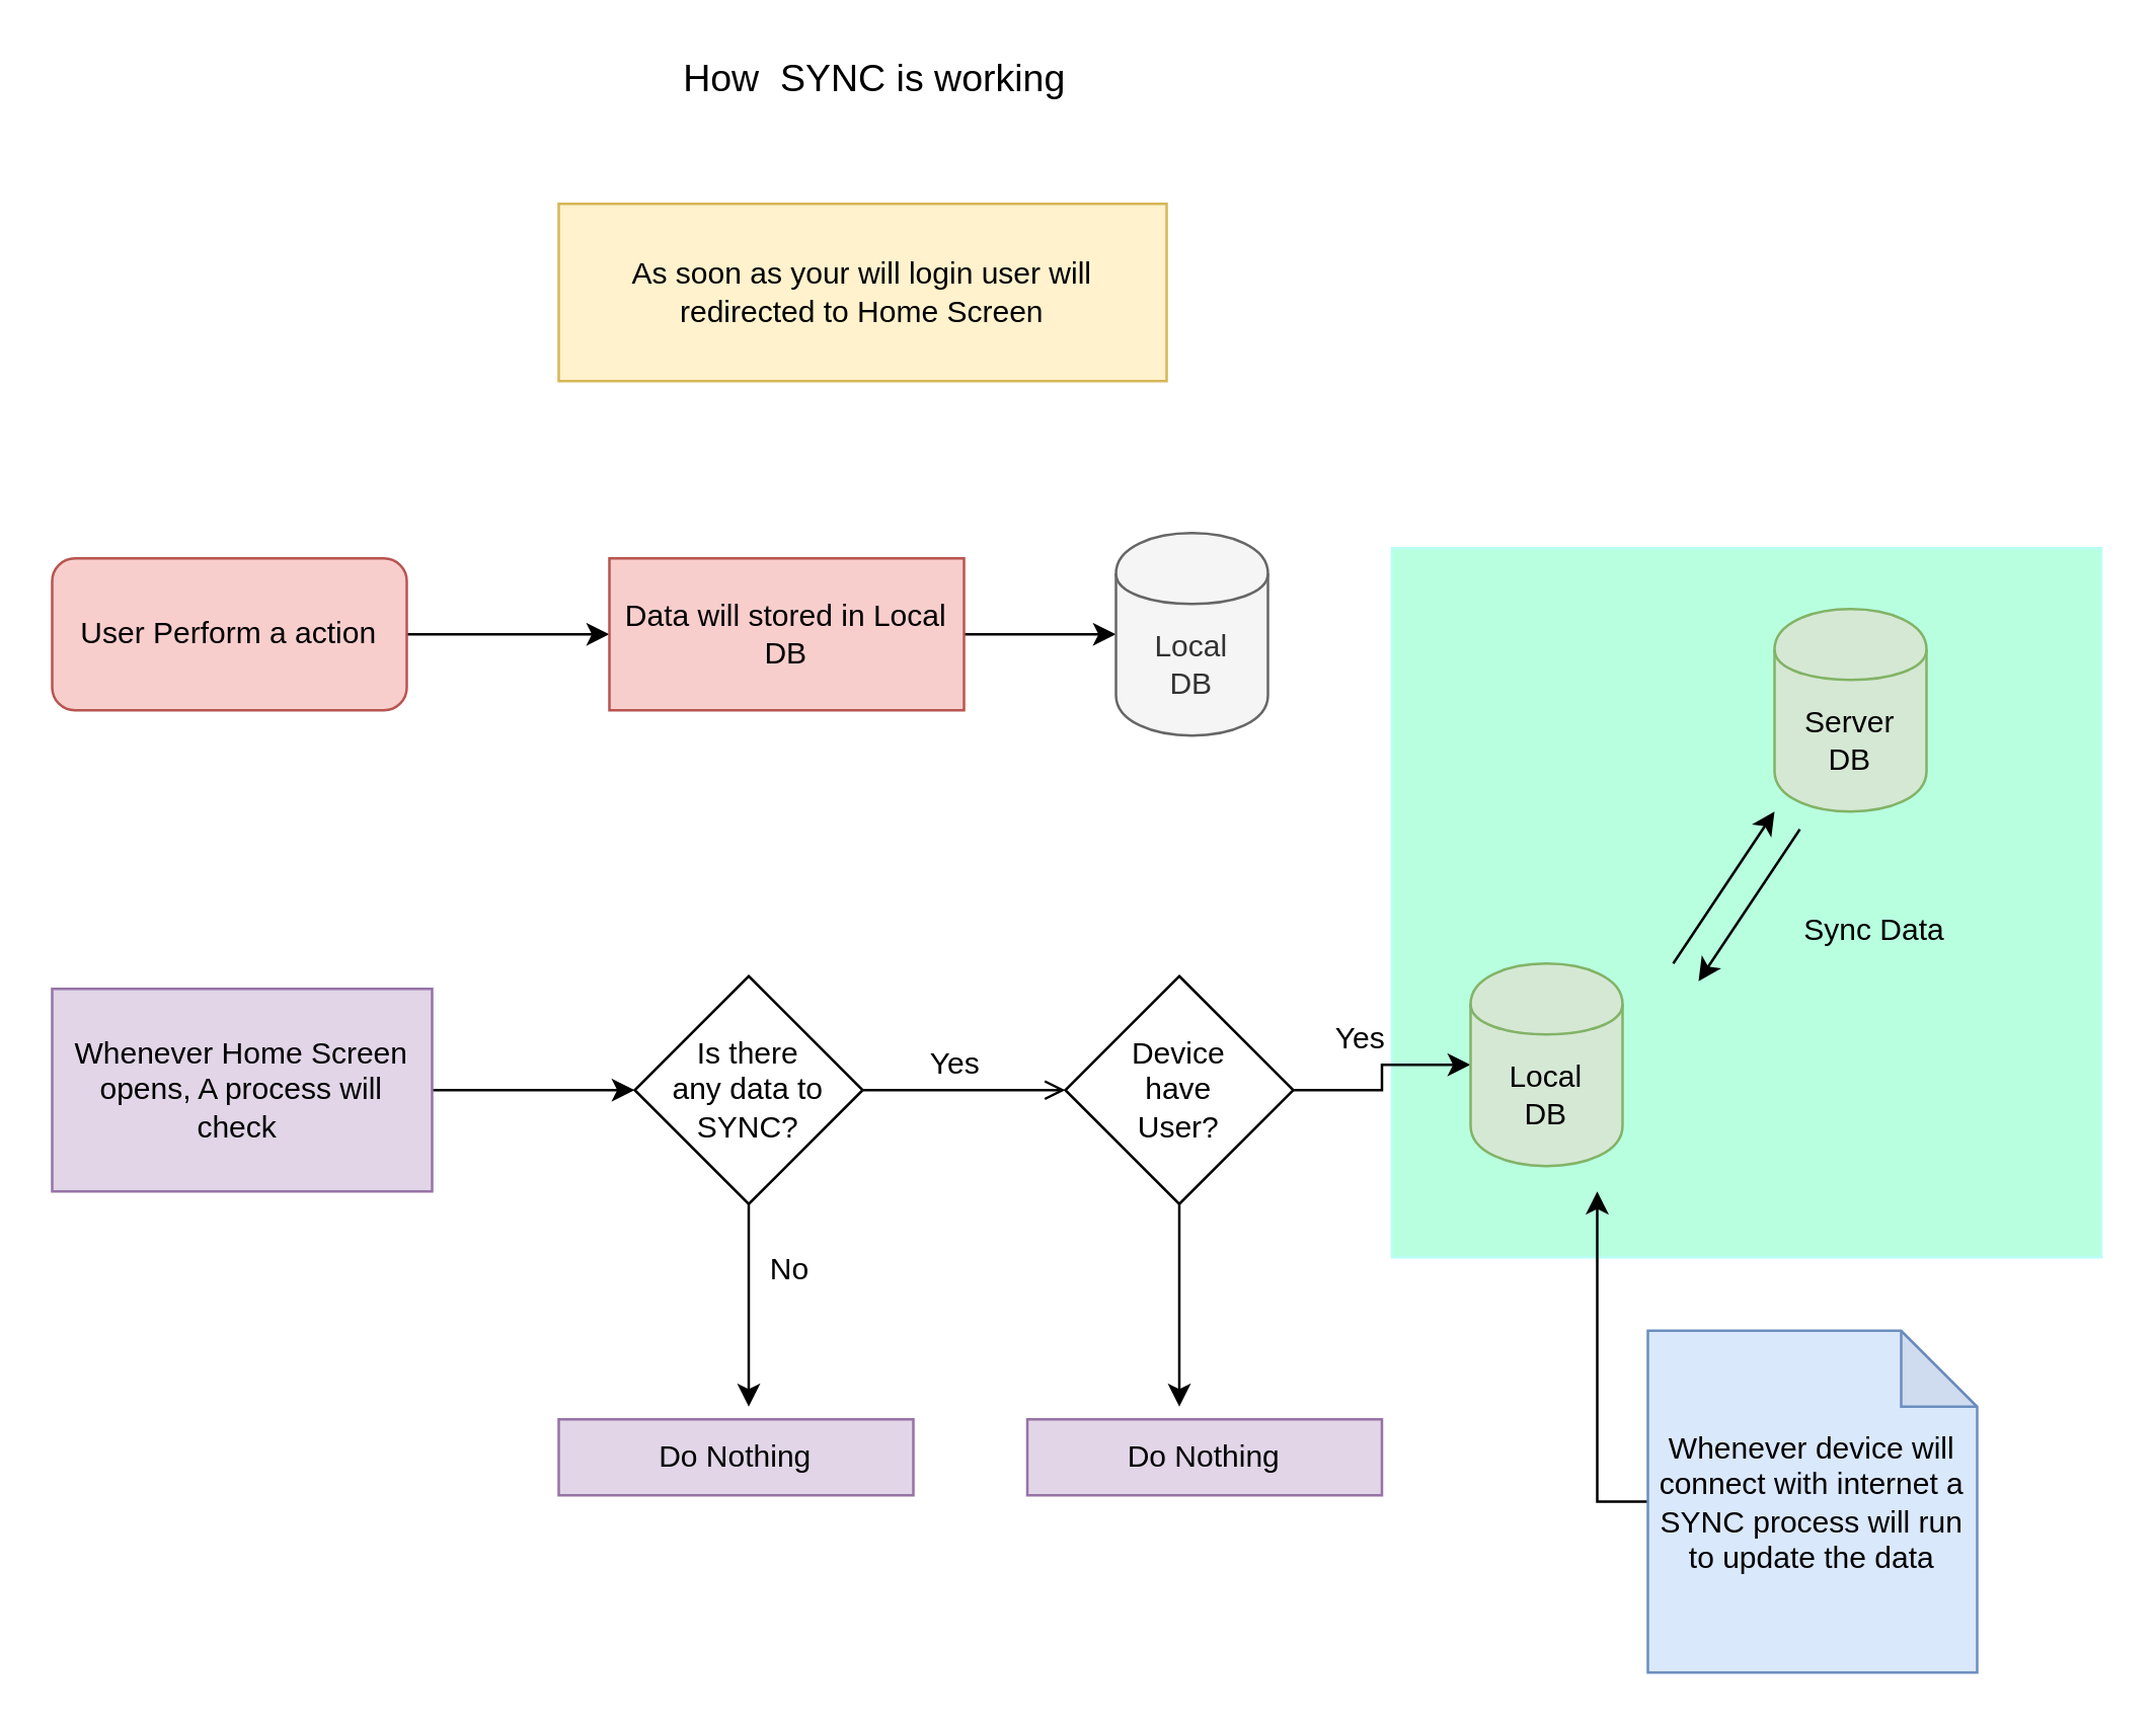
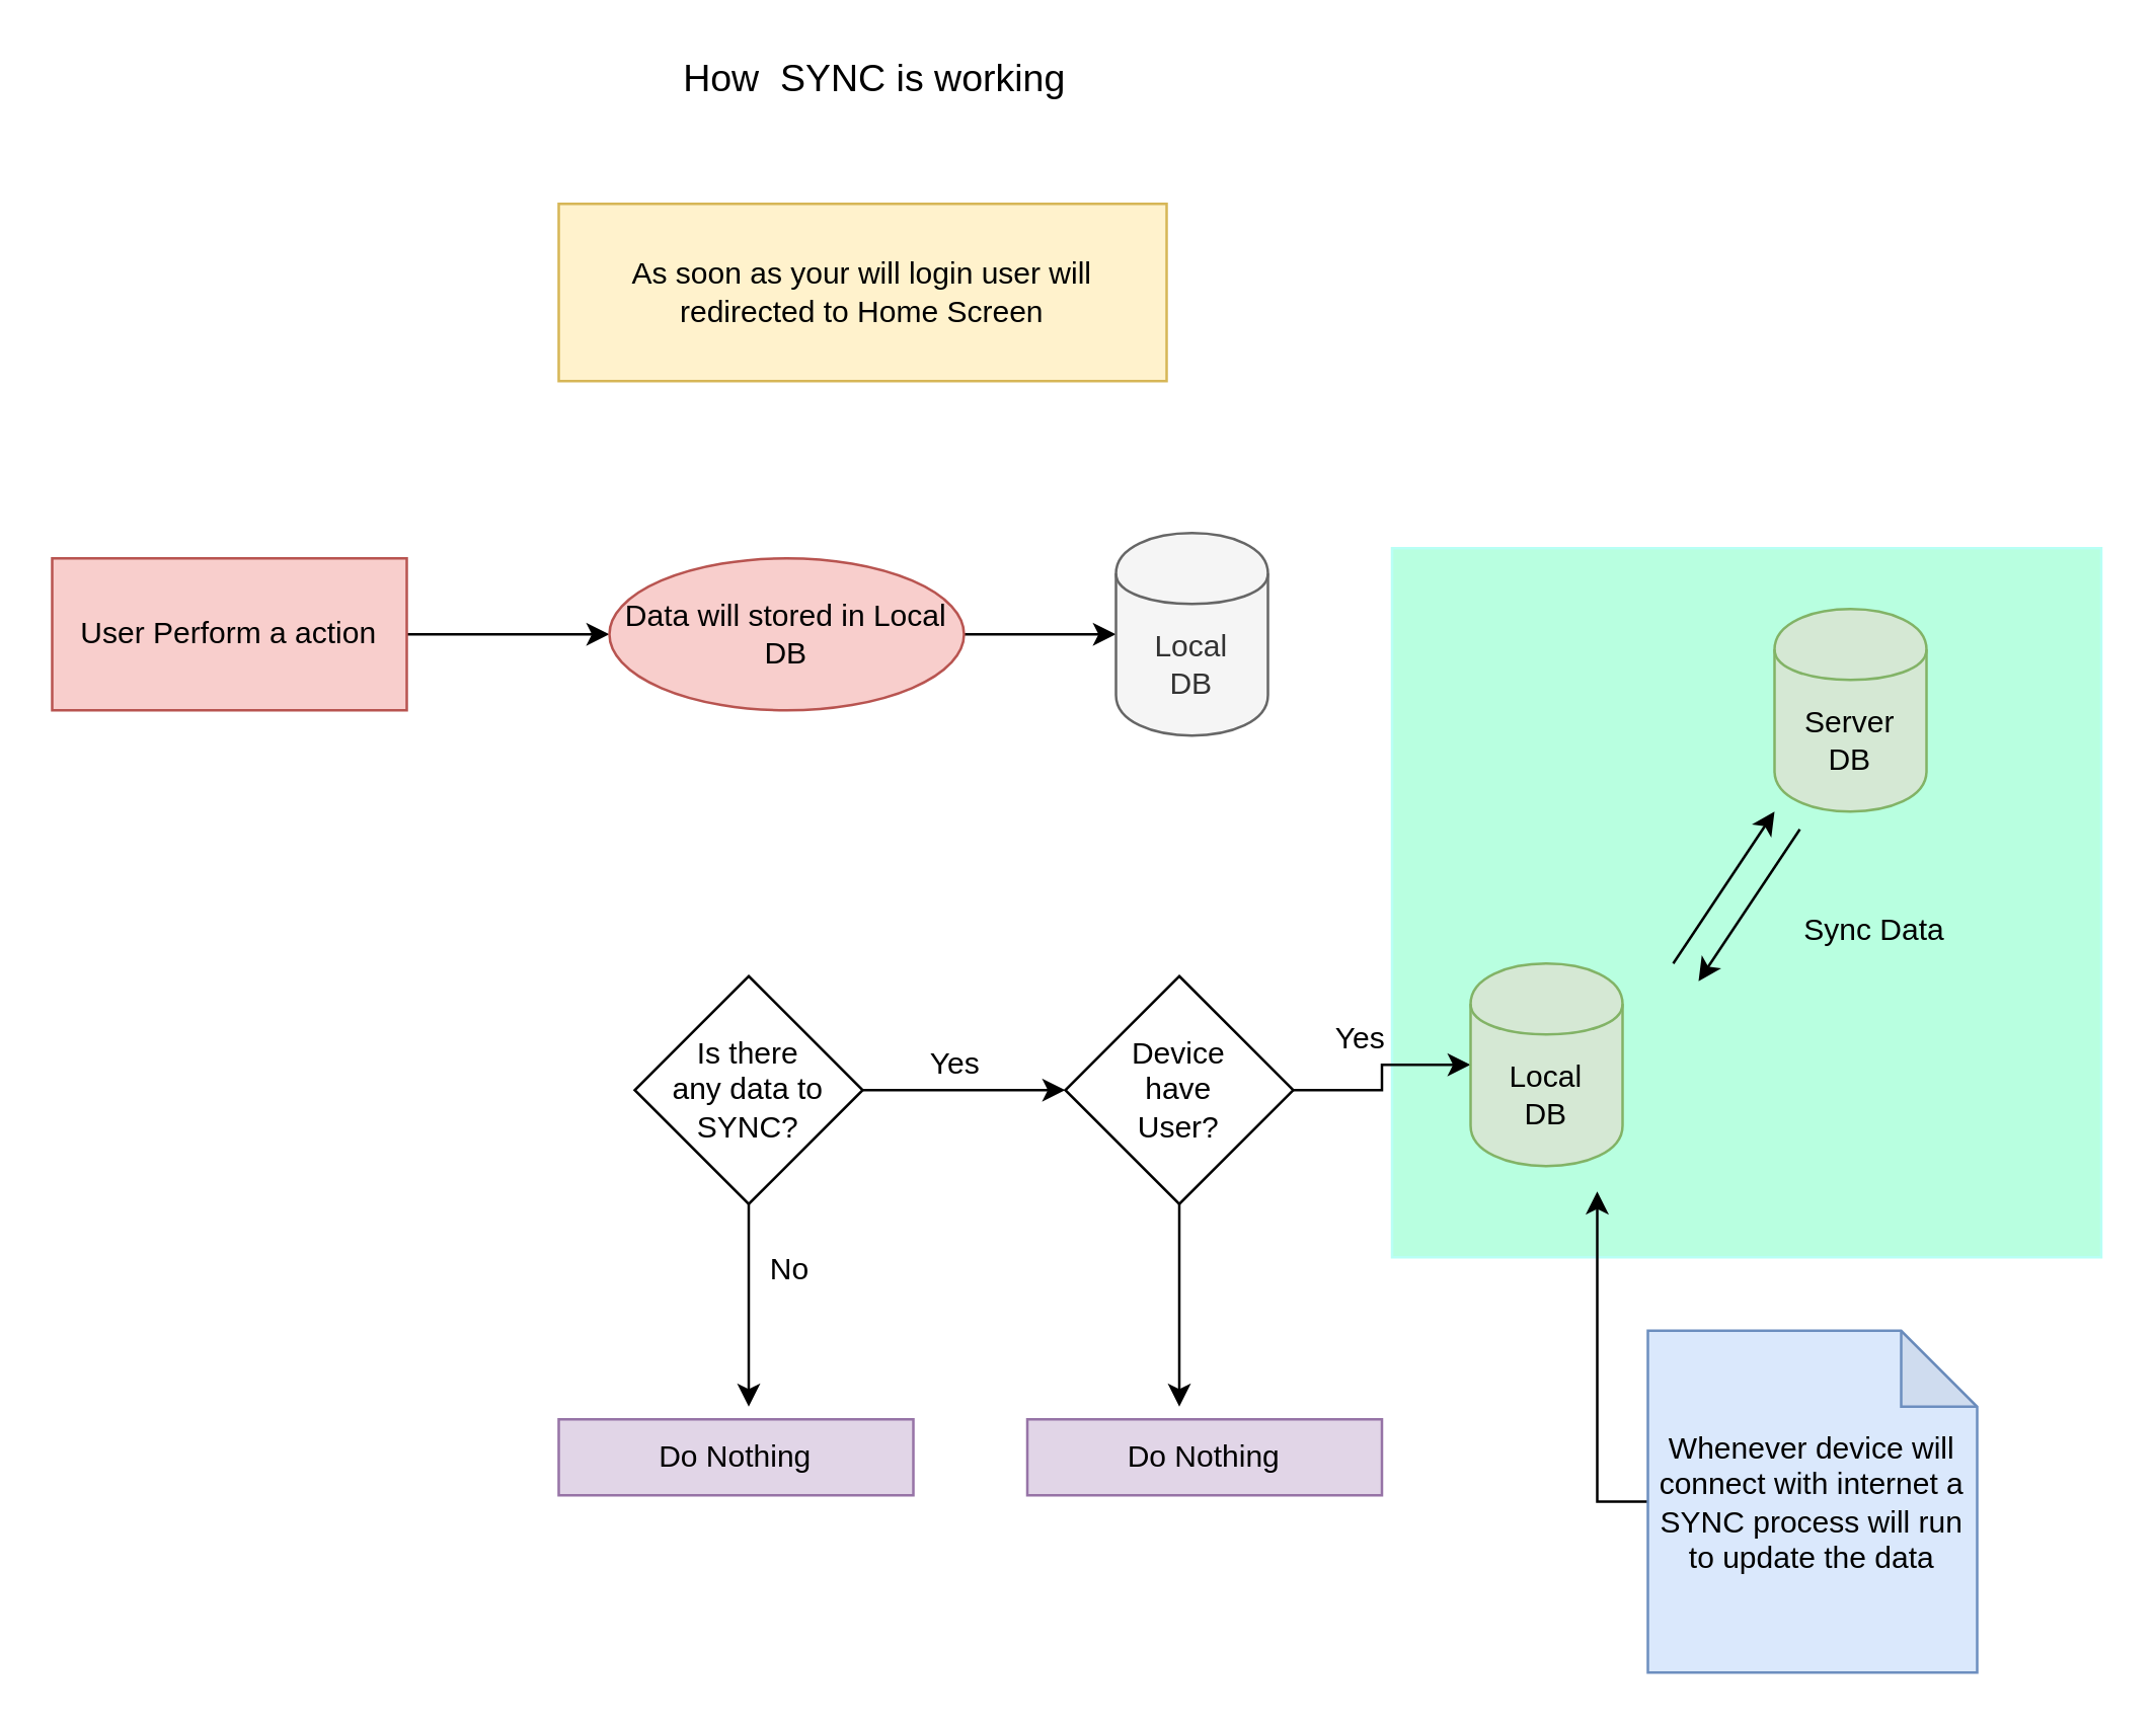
  <mxCell id="0" />
  <mxCell id="1" parent="0" />
  <mxCell id="2" value="" style="whiteSpace=wrap;html=1;aspect=fixed;strokeColor=#B8FFF5;fillColor=#B8FFE0;" vertex="1" parent="1"><mxGeometry x="549" y="216" width="280" height="280" as="geometry" /></mxCell>
  <mxCell id="3" value="As soon as your will login user will redirected to Home Screen" style="rounded=0;whiteSpace=wrap;html=1;fillColor=#fff2cc;strokeColor=#d6b656;" vertex="1" parent="1"><mxGeometry x="220" y="80" width="240" height="70" as="geometry" /></mxCell>
  <mxCell id="4" value="&lt;font style=&quot;font-size: 15px&quot;&gt;How &amp;nbsp;SYNC is working&lt;/font&gt;" style="text;html=1;strokeColor=none;fillColor=none;align=center;verticalAlign=middle;whiteSpace=wrap;rounded=0;" vertex="1" parent="1"><mxGeometry x="180" y="20" width="330" height="20" as="geometry" /></mxCell>
  <mxCell id="5" value="" style="edgeStyle=orthogonalEdgeStyle;rounded=0;orthogonalLoop=1;jettySize=auto;html=1;" edge="1" parent="1" source="6" target="8"><mxGeometry relative="1" as="geometry" /></mxCell>
- <mxCell id="6" value="User Perform a action" style="whiteSpace=wrap;html=1;fillColor=#f8cecc;strokeColor=#b85450;rounded=1;" vertex="1" parent="1"><mxGeometry x="20" y="220" width="140" height="60" as="geometry" /></mxCell>
+ <mxCell id="6" value="User Perform a action" style="rounded=0;whiteSpace=wrap;html=1;fillColor=#f8cecc;strokeColor=#b85450;" vertex="1" parent="1"><mxGeometry x="20" y="220" width="140" height="60" as="geometry" /></mxCell>
  <mxCell id="7" value="" style="edgeStyle=orthogonalEdgeStyle;rounded=0;orthogonalLoop=1;jettySize=auto;html=1;" edge="1" parent="1" source="8" target="19"><mxGeometry relative="1" as="geometry" /></mxCell>
- <mxCell id="8" value="Data will stored in Local DB" style="rounded=0;whiteSpace=wrap;html=1;fillColor=#f8cecc;strokeColor=#b85450;" vertex="1" parent="1"><mxGeometry x="240" y="220" width="140" height="60" as="geometry" /></mxCell>
- <mxCell id="9" value="" style="edgeStyle=orthogonalEdgeStyle;rounded=0;orthogonalLoop=1;jettySize=auto;html=1;" edge="1" parent="1" source="10" target="14"><mxGeometry relative="1" as="geometry" /></mxCell>
- <mxCell id="10" value="Whenever Home Screen opens, A process will check&amp;nbsp;" style="rounded=0;whiteSpace=wrap;html=1;fillColor=#e1d5e7;strokeColor=#9673a6;" vertex="1" parent="1"><mxGeometry x="20" y="390" width="150" height="80" as="geometry" /></mxCell>
- <mxCell id="11" value="" style="edgeStyle=orthogonalEdgeStyle;rounded=0;orthogonalLoop=1;jettySize=auto;html=1;endArrow=open;" edge="1" parent="1" source="14" target="15"><mxGeometry relative="1" as="geometry" /></mxCell>
+ <mxCell id="8" value="Data will stored in Local DB" style="ellipse;whiteSpace=wrap;html=1;fillColor=#f8cecc;strokeColor=#b85450;" vertex="1" parent="1"><mxGeometry x="240" y="220" width="140" height="60" as="geometry" /></mxCell>
+ <mxCell id="11" value="" style="edgeStyle=orthogonalEdgeStyle;rounded=0;orthogonalLoop=1;jettySize=auto;html=1;" edge="1" parent="1" source="14" target="15"><mxGeometry relative="1" as="geometry" /></mxCell>
  <mxCell id="12" value="" style="edgeStyle=orthogonalEdgeStyle;rounded=0;orthogonalLoop=1;jettySize=auto;html=1;" edge="1" parent="1" source="14"><mxGeometry relative="1" as="geometry"><mxPoint x="295" y="555" as="targetPoint" /></mxGeometry></mxCell>
  <mxCell id="13" value="No" style="text;html=1;resizable=0;points=[];align=center;verticalAlign=middle;labelBackgroundColor=#ffffff;" vertex="1" connectable="0" parent="12"><mxGeometry x="-0.275" y="-4" relative="1" as="geometry"><mxPoint x="19" y="-4" as="offset" /></mxGeometry></mxCell>
  <mxCell id="14" value="&lt;span style=&quot;white-space: normal&quot;&gt;Is there &lt;br&gt;any data to &lt;br&gt;SYNC?&lt;/span&gt;" style="rhombus;whiteSpace=wrap;html=1;" vertex="1" parent="1"><mxGeometry x="250" y="385" width="90" height="90" as="geometry" /></mxCell>
  <mxCell id="15" value="Device &lt;br&gt;have &lt;br&gt;User?" style="rhombus;whiteSpace=wrap;html=1;" vertex="1" parent="1"><mxGeometry x="420" y="385" width="90" height="90" as="geometry" /></mxCell>
  <mxCell id="16" value="Do Nothing" style="rounded=0;whiteSpace=wrap;html=1;fillColor=#e1d5e7;strokeColor=#9673a6;" vertex="1" parent="1"><mxGeometry x="220" y="560" width="140" height="30" as="geometry" /></mxCell>
  <mxCell id="17" value="Yes" style="text;html=1;resizable=0;points=[];autosize=1;align=left;verticalAlign=top;spacingTop=-4;" vertex="1" parent="1"><mxGeometry x="365" y="410" width="40" height="20" as="geometry" /></mxCell>
  <mxCell id="18" value="Do Nothing" style="rounded=0;whiteSpace=wrap;html=1;fillColor=#e1d5e7;strokeColor=#9673a6;" vertex="1" parent="1"><mxGeometry x="405" y="560" width="140" height="30" as="geometry" /></mxCell>
  <mxCell id="19" value="Local&lt;br&gt;DB" style="shape=cylinder;whiteSpace=wrap;html=1;boundedLbl=1;backgroundOutline=1;fillColor=#f5f5f5;strokeColor=#666666;fontColor=#333333;" vertex="1" parent="1"><mxGeometry x="440" y="210" width="60" height="80" as="geometry" /></mxCell>
  <mxCell id="20" value="" style="edgeStyle=orthogonalEdgeStyle;rounded=0;orthogonalLoop=1;jettySize=auto;html=1;" edge="1" parent="1" source="15"><mxGeometry relative="1" as="geometry"><mxPoint x="465" y="555" as="targetPoint" /></mxGeometry></mxCell>
  <mxCell id="21" value="" style="edgeStyle=orthogonalEdgeStyle;rounded=0;orthogonalLoop=1;jettySize=auto;html=1;" edge="1" parent="1" source="15" target="23"><mxGeometry relative="1" as="geometry" /></mxCell>
  <mxCell id="22" value="Server&lt;br&gt;DB" style="shape=cylinder;whiteSpace=wrap;html=1;boundedLbl=1;backgroundOutline=1;fillColor=#d5e8d4;strokeColor=#82b366;" vertex="1" parent="1"><mxGeometry x="700" y="240" width="60" height="80" as="geometry" /></mxCell>
  <mxCell id="23" value="Local&lt;br&gt;DB" style="shape=cylinder;whiteSpace=wrap;html=1;boundedLbl=1;backgroundOutline=1;fillColor=#d5e8d4;strokeColor=#82b366;" vertex="1" parent="1"><mxGeometry x="580" y="380" width="60" height="80" as="geometry" /></mxCell>
  <mxCell id="24" value="Yes" style="text;html=1;resizable=0;points=[];autosize=1;align=left;verticalAlign=top;spacingTop=-4;" vertex="1" parent="1"><mxGeometry x="525" y="400" width="40" height="20" as="geometry" /></mxCell>
  <mxCell id="25" value="" style="endArrow=classic;html=1;" edge="1" parent="1"><mxGeometry width="50" height="50" relative="1" as="geometry"><mxPoint x="660" y="380" as="sourcePoint" /><mxPoint x="700" y="320" as="targetPoint" /></mxGeometry></mxCell>
  <mxCell id="26" value="" style="endArrow=classic;html=1;" edge="1" parent="1"><mxGeometry width="50" height="50" relative="1" as="geometry"><mxPoint x="710" y="327" as="sourcePoint" /><mxPoint x="670" y="387" as="targetPoint" /></mxGeometry></mxCell>
  <mxCell id="27" value="Sync Data" style="text;html=1;resizable=0;points=[];autosize=1;align=left;verticalAlign=top;spacingTop=-4;" vertex="1" parent="1"><mxGeometry x="710" y="357" width="70" height="20" as="geometry" /></mxCell>
  <mxCell id="28" value="" style="edgeStyle=orthogonalEdgeStyle;rounded=0;orthogonalLoop=1;jettySize=auto;html=1;" edge="1" parent="1" source="29"><mxGeometry relative="1" as="geometry"><mxPoint x="630" y="470" as="targetPoint" /></mxGeometry></mxCell>
  <mxCell id="29" value="Whenever device will connect with internet a SYNC process will run to update the data" style="shape=note;whiteSpace=wrap;html=1;backgroundOutline=1;darkOpacity=0.05;fillColor=#dae8fc;strokeColor=#6c8ebf;" vertex="1" parent="1"><mxGeometry x="650" y="525" width="130" height="135" as="geometry" /></mxCell>
